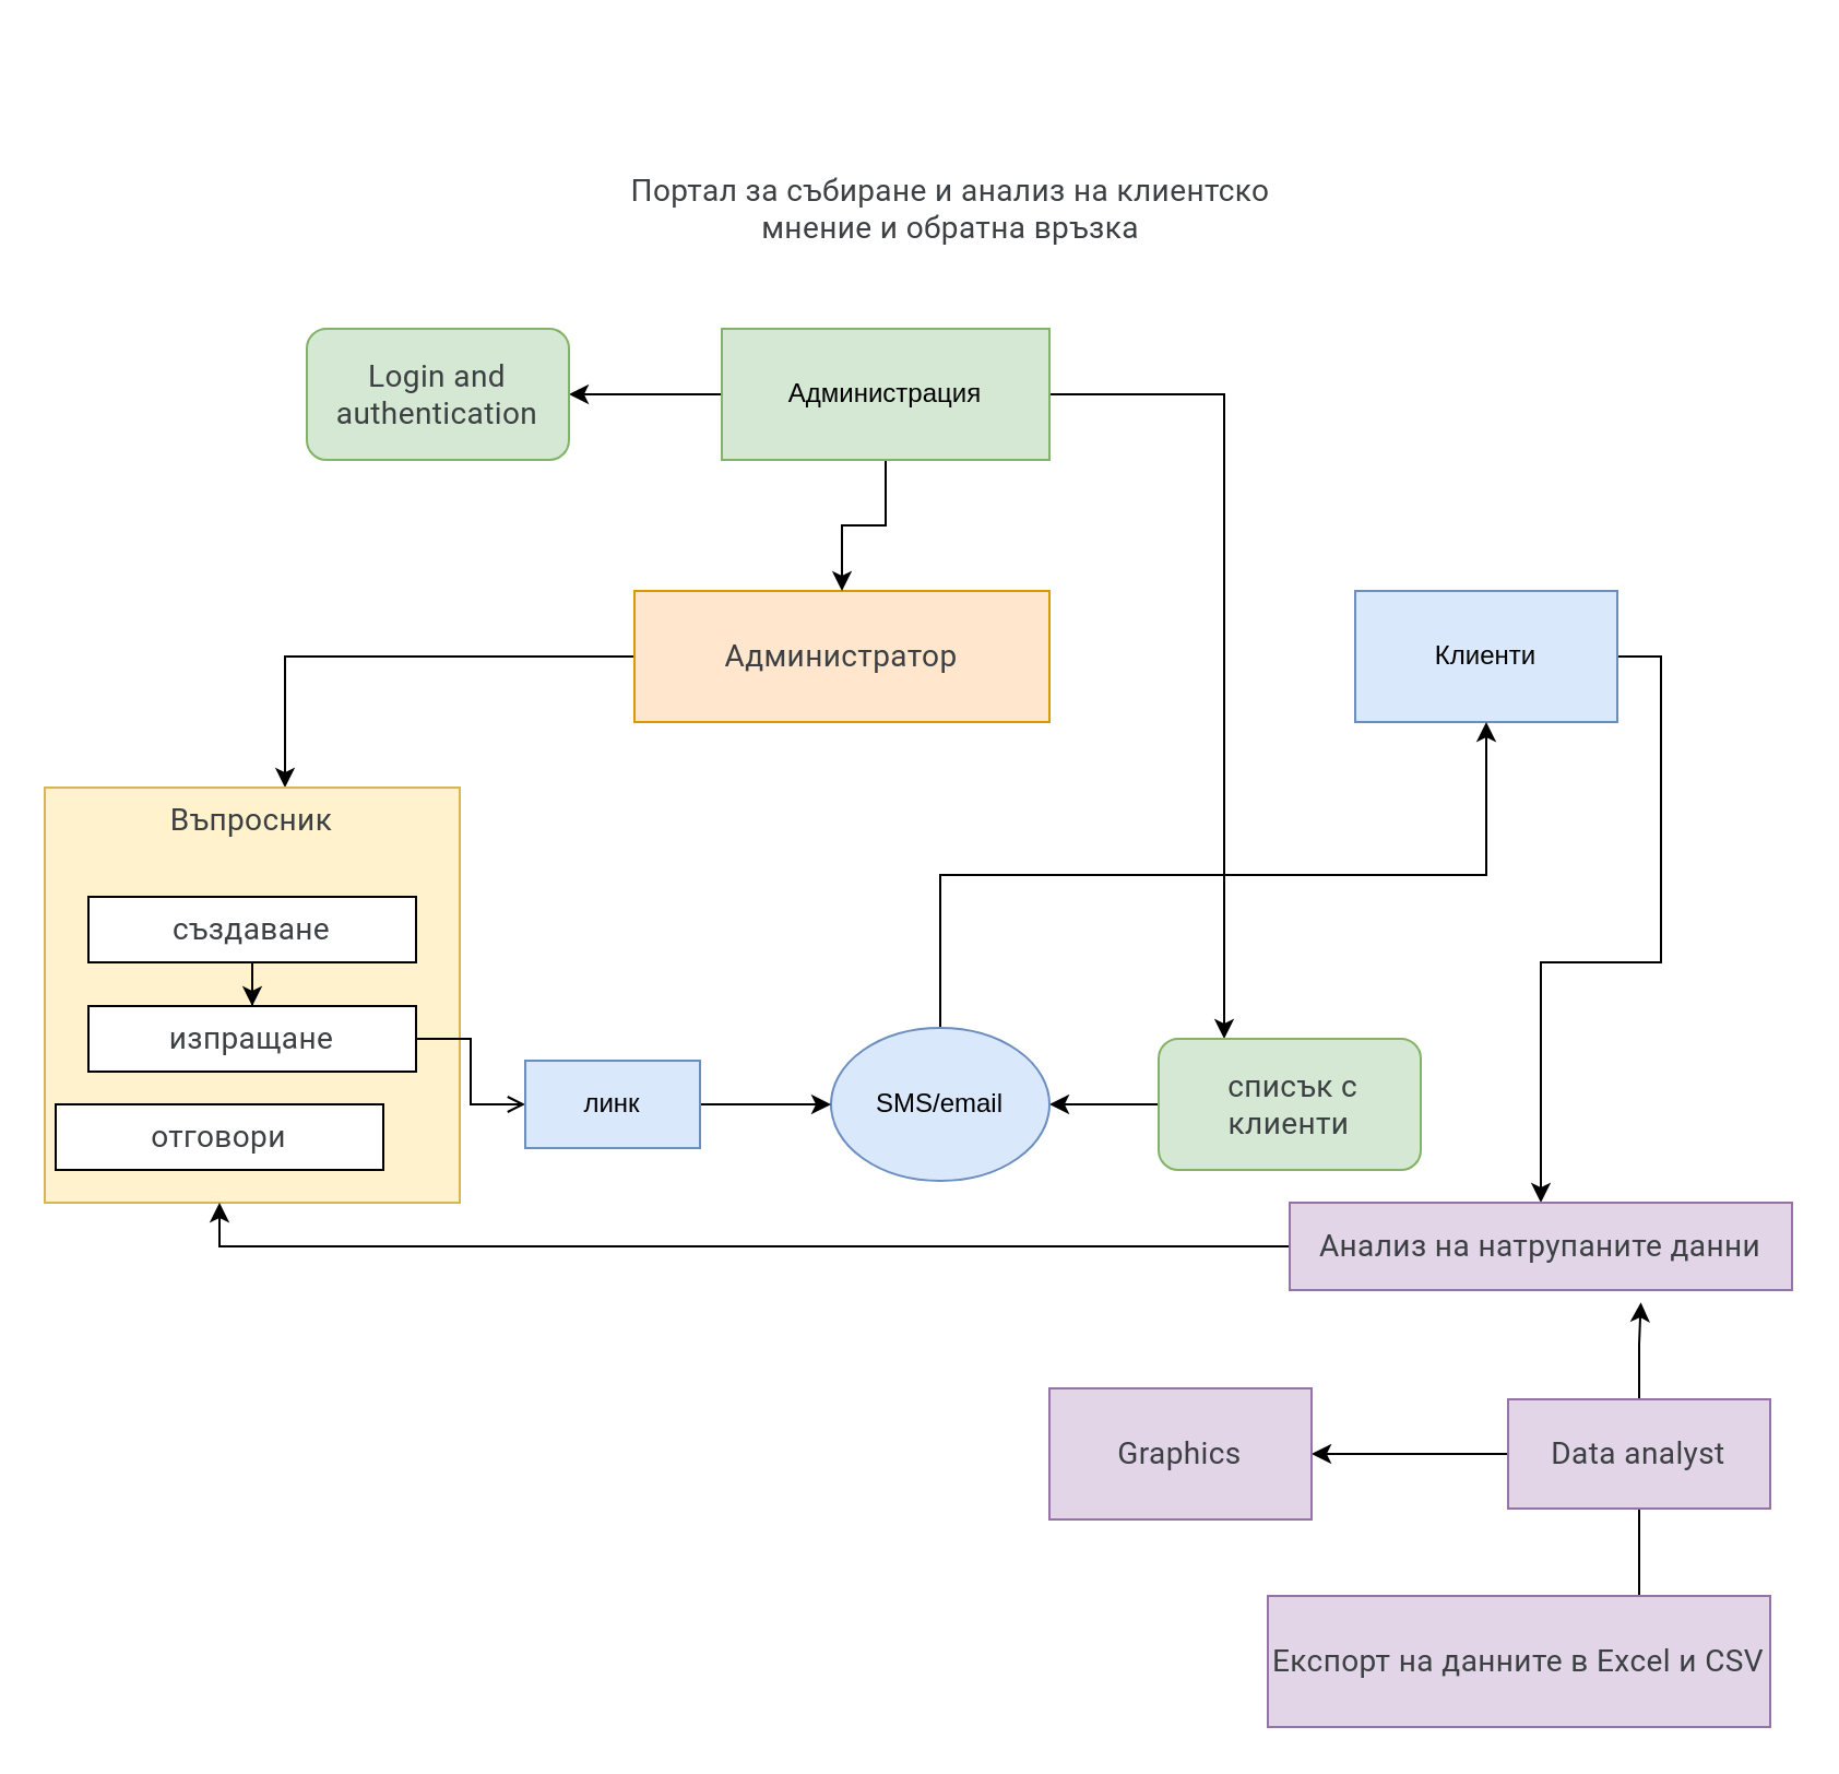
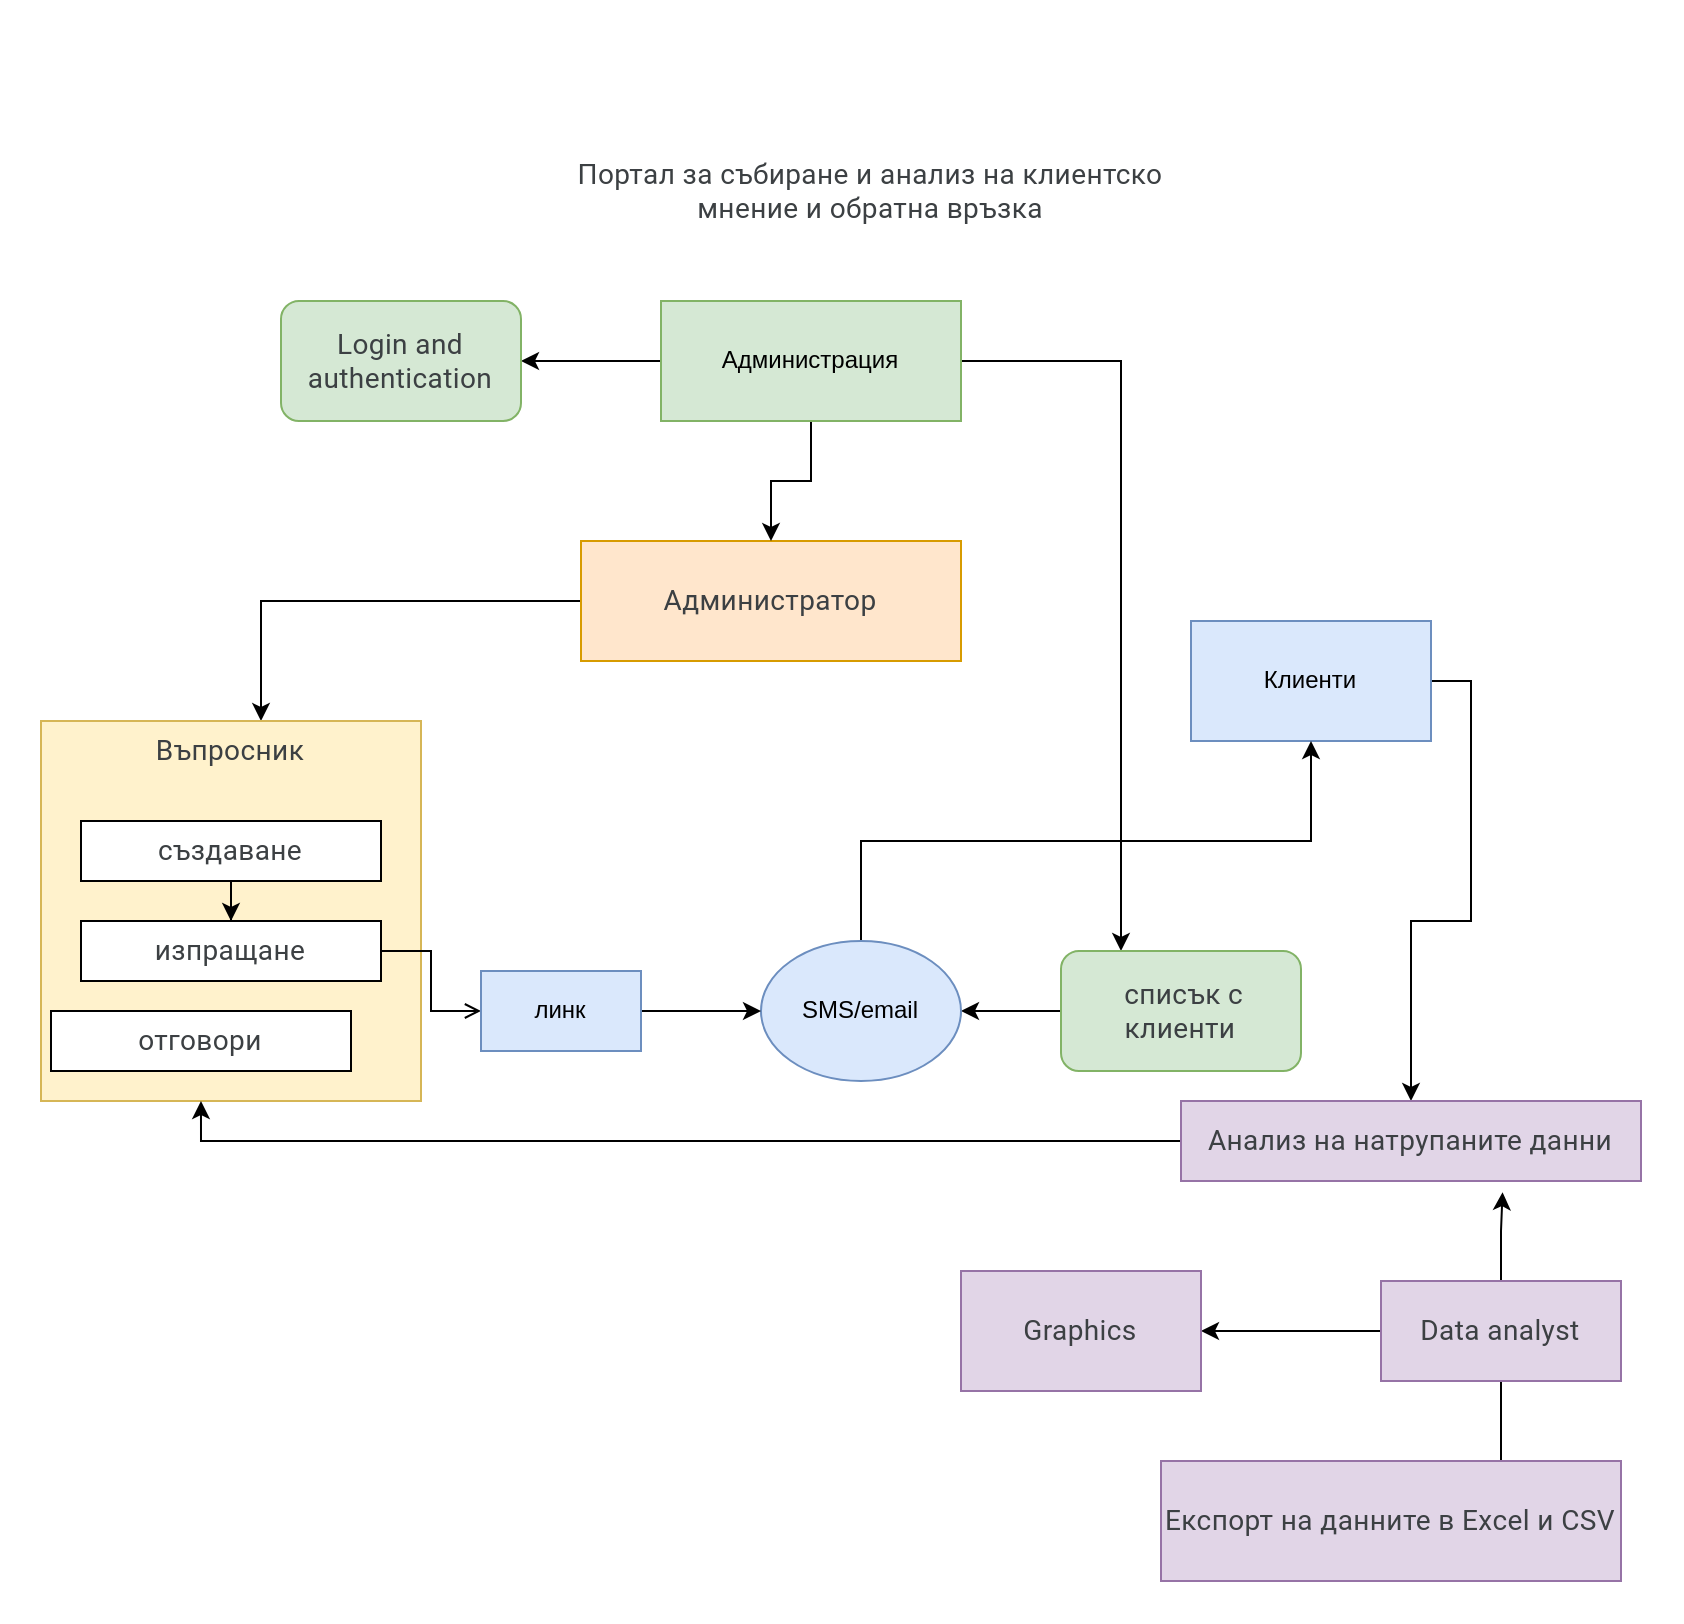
  <mxCell id="0" />
  <mxCell id="1" parent="0" />
  <mxCell id="2" value="&lt;span style=&quot;color: rgb(60 , 64 , 67) ; font-family: &amp;#34;roboto&amp;#34; , &amp;#34;arial&amp;#34; , sans-serif ; font-size: 14px ; letter-spacing: 0.2px&quot;&gt;Портал за събиране и анализ на клиентско мнение и обратна връзка&lt;/span&gt;" style="text;html=1;strokeColor=none;fillColor=none;align=center;verticalAlign=middle;whiteSpace=wrap;rounded=0;" parent="1" vertex="1"><mxGeometry x="280" y="20" width="310" height="150" as="geometry" /></mxCell>
  <mxCell id="3" style="edgeStyle=orthogonalEdgeStyle;rounded=0;orthogonalLoop=1;jettySize=auto;html=1;entryX=0.699;entryY=1.14;entryDx=0;entryDy=0;entryPerimeter=0;" parent="1" source="6" target="31" edge="1"><mxGeometry relative="1" as="geometry" /></mxCell>
  <mxCell id="4" style="edgeStyle=orthogonalEdgeStyle;rounded=0;orthogonalLoop=1;jettySize=auto;html=1;exitX=0;exitY=0.5;exitDx=0;exitDy=0;" parent="1" source="6" target="32" edge="1"><mxGeometry relative="1" as="geometry"><mxPoint x="600" y="685" as="targetPoint" /></mxGeometry></mxCell>
  <mxCell id="5" style="edgeStyle=orthogonalEdgeStyle;rounded=0;orthogonalLoop=1;jettySize=auto;html=1;exitX=0.5;exitY=1;exitDx=0;exitDy=0;" parent="1" source="6" edge="1"><mxGeometry relative="1" as="geometry"><mxPoint x="750" y="750" as="targetPoint" /></mxGeometry></mxCell>
  <mxCell id="6" value="&lt;span style=&quot;color: rgb(60 , 64 , 67) ; font-family: &amp;#34;roboto&amp;#34; , &amp;#34;arial&amp;#34; , sans-serif ; font-size: 14px ; letter-spacing: 0.2px&quot;&gt;&amp;nbsp;Data analyst&amp;nbsp;&lt;/span&gt;" style="rounded=0;whiteSpace=wrap;html=1;fillColor=#e1d5e7;strokeColor=#9673a6;" parent="1" vertex="1"><mxGeometry x="690" y="640" width="120" height="50" as="geometry" /></mxCell>
  <mxCell id="7" style="edgeStyle=orthogonalEdgeStyle;rounded=0;orthogonalLoop=1;jettySize=auto;html=1;exitX=0.5;exitY=1;exitDx=0;exitDy=0;entryX=0.5;entryY=0;entryDx=0;entryDy=0;startArrow=none;" parent="1" source="15" target="10" edge="1"><mxGeometry relative="1" as="geometry" /></mxCell>
  <mxCell id="8" style="edgeStyle=orthogonalEdgeStyle;rounded=0;orthogonalLoop=1;jettySize=auto;html=1;exitX=0;exitY=0.5;exitDx=0;exitDy=0;entryX=0.75;entryY=0;entryDx=0;entryDy=0;" parent="1" source="9" target="15" edge="1"><mxGeometry relative="1" as="geometry" /></mxCell>
  <mxCell id="9" value="&lt;span style=&quot;color: rgb(60 , 64 , 67) ; font-family: &amp;#34;roboto&amp;#34; , &amp;#34;arial&amp;#34; , sans-serif ; font-size: 14px ; letter-spacing: 0.2px&quot;&gt;Администратор&lt;/span&gt;" style="rounded=0;whiteSpace=wrap;html=1;fillColor=#ffe6cc;strokeColor=#d79b00;" parent="1" vertex="1"><mxGeometry x="290" y="270" width="190" height="60" as="geometry" /></mxCell>
  <mxCell id="10" value="" style="whiteSpace=wrap;html=1;aspect=fixed;fillColor=#fff2cc;strokeColor=#d6b656;" parent="1" vertex="1"><mxGeometry x="20" y="360" width="190" height="190" as="geometry" /></mxCell>
  <mxCell id="11" value="" style="edgeStyle=orthogonalEdgeStyle;rounded=0;orthogonalLoop=1;jettySize=auto;html=1;" parent="1" source="12" target="14" edge="1"><mxGeometry relative="1" as="geometry" /></mxCell>
  <mxCell id="12" value="&lt;span style=&quot;color: rgb(60 , 64 , 67) ; font-family: &amp;#34;roboto&amp;#34; , &amp;#34;arial&amp;#34; , sans-serif ; font-size: 14px ; letter-spacing: 0.2px ; text-align: left&quot;&gt;създаване&lt;/span&gt;" style="rounded=0;whiteSpace=wrap;html=1;" parent="1" vertex="1"><mxGeometry x="40" y="410" width="150" height="30" as="geometry" /></mxCell>
  <mxCell id="13" style="edgeStyle=orthogonalEdgeStyle;rounded=0;orthogonalLoop=1;jettySize=auto;html=1;exitX=1;exitY=0.5;exitDx=0;exitDy=0;endArrow=open;" parent="1" source="14" target="28" edge="1"><mxGeometry relative="1" as="geometry"><mxPoint x="230" y="505" as="targetPoint" /></mxGeometry></mxCell>
  <mxCell id="14" value="&lt;span style=&quot;color: rgb(60 , 64 , 67) ; font-family: &amp;#34;roboto&amp;#34; , &amp;#34;arial&amp;#34; , sans-serif ; font-size: 14px ; letter-spacing: 0.2px ; text-align: left&quot;&gt;изпращане&lt;/span&gt;" style="rounded=0;whiteSpace=wrap;html=1;" parent="1" vertex="1"><mxGeometry x="40" y="460" width="150" height="30" as="geometry" /></mxCell>
  <mxCell id="15" value="&lt;span style=&quot;color: rgb(60 , 64 , 67) ; font-family: &amp;#34;roboto&amp;#34; , &amp;#34;arial&amp;#34; , sans-serif ; font-size: 14px ; letter-spacing: 0.2px&quot;&gt;Въпросник&lt;/span&gt;" style="text;html=1;strokeColor=none;fillColor=none;align=center;verticalAlign=middle;whiteSpace=wrap;rounded=0;" parent="1" vertex="1"><mxGeometry x="85" y="360" width="60" height="30" as="geometry" /></mxCell>
  <mxCell id="16" style="edgeStyle=orthogonalEdgeStyle;rounded=0;orthogonalLoop=1;jettySize=auto;html=1;entryX=1;entryY=0.5;entryDx=0;entryDy=0;" parent="1" source="19" target="20" edge="1"><mxGeometry relative="1" as="geometry" /></mxCell>
  <mxCell id="17" value="" style="edgeStyle=orthogonalEdgeStyle;rounded=0;orthogonalLoop=1;jettySize=auto;html=1;" parent="1" source="19" target="9" edge="1"><mxGeometry relative="1" as="geometry" /></mxCell>
  <mxCell id="18" style="edgeStyle=orthogonalEdgeStyle;rounded=0;orthogonalLoop=1;jettySize=auto;html=1;exitX=1;exitY=0.5;exitDx=0;exitDy=0;entryX=0.25;entryY=0;entryDx=0;entryDy=0;" parent="1" source="19" target="22" edge="1"><mxGeometry relative="1" as="geometry" /></mxCell>
  <mxCell id="19" value="Администрация" style="rounded=0;whiteSpace=wrap;html=1;fillColor=#d5e8d4;strokeColor=#82b366;" parent="1" vertex="1"><mxGeometry x="330" y="150" width="150" height="60" as="geometry" /></mxCell>
  <mxCell id="20" value="&lt;span style=&quot;color: rgb(60 , 64 , 67) ; font-family: &amp;#34;roboto&amp;#34; , &amp;#34;arial&amp;#34; , sans-serif ; font-size: 14px ; letter-spacing: 0.2px ; text-align: left&quot;&gt;Login and authentication&lt;/span&gt;" style="rounded=1;whiteSpace=wrap;html=1;fillColor=#d5e8d4;strokeColor=#82b366;" parent="1" vertex="1"><mxGeometry x="140" y="150" width="120" height="60" as="geometry" /></mxCell>
  <mxCell id="21" style="edgeStyle=orthogonalEdgeStyle;rounded=0;orthogonalLoop=1;jettySize=auto;html=1;exitX=0;exitY=0.5;exitDx=0;exitDy=0;" parent="1" source="22" edge="1"><mxGeometry relative="1" as="geometry"><mxPoint x="480" y="505" as="targetPoint" /></mxGeometry></mxCell>
  <mxCell id="22" value="&lt;span style=&quot;color: rgb(60 , 64 , 67) ; font-family: &amp;#34;roboto&amp;#34; , &amp;#34;arial&amp;#34; , sans-serif ; font-size: 14px ; letter-spacing: 0.2px&quot;&gt;&amp;nbsp;списък с клиенти&lt;/span&gt;" style="rounded=1;whiteSpace=wrap;html=1;fillColor=#d5e8d4;strokeColor=#82b366;" parent="1" vertex="1"><mxGeometry x="530" y="475" width="120" height="60" as="geometry" /></mxCell>
  <mxCell id="23" style="edgeStyle=orthogonalEdgeStyle;rounded=0;orthogonalLoop=1;jettySize=auto;html=1;exitX=1;exitY=0.5;exitDx=0;exitDy=0;" parent="1" source="24" target="31" edge="1"><mxGeometry relative="1" as="geometry"><mxPoint x="760" y="560.8" as="targetPoint" /></mxGeometry></mxCell>
- <mxCell id="24" value="Клиенти" style="rounded=0;whiteSpace=wrap;html=1;fillColor=#dae8fc;strokeColor=#6c8ebf;" parent="1" vertex="1"><mxGeometry x="620" y="270" width="120" height="60" as="geometry" /></mxCell>
+ <mxCell id="24" value="Клиенти" style="rounded=0;whiteSpace=wrap;html=1;fillColor=#dae8fc;strokeColor=#6c8ebf;" parent="1" vertex="1"><mxGeometry x="595" y="310" width="120" height="60" as="geometry" /></mxCell>
  <mxCell id="25" style="edgeStyle=orthogonalEdgeStyle;rounded=0;orthogonalLoop=1;jettySize=auto;html=1;exitX=0.5;exitY=0;exitDx=0;exitDy=0;entryX=0.5;entryY=1;entryDx=0;entryDy=0;" parent="1" source="26" target="24" edge="1"><mxGeometry relative="1" as="geometry" /></mxCell>
  <mxCell id="26" value="SMS/email" style="ellipse;whiteSpace=wrap;html=1;fillColor=#dae8fc;strokeColor=#6c8ebf;" parent="1" vertex="1"><mxGeometry x="380" y="470" width="100" height="70" as="geometry" /></mxCell>
  <mxCell id="27" style="edgeStyle=orthogonalEdgeStyle;rounded=0;orthogonalLoop=1;jettySize=auto;html=1;entryX=0;entryY=0.5;entryDx=0;entryDy=0;" parent="1" source="28" target="26" edge="1"><mxGeometry relative="1" as="geometry" /></mxCell>
  <mxCell id="28" value="линк" style="rounded=0;whiteSpace=wrap;html=1;fillColor=#dae8fc;strokeColor=#6c8ebf;" parent="1" vertex="1"><mxGeometry x="240" y="485" width="80" height="40" as="geometry" /></mxCell>
  <mxCell id="29" value="&lt;span style=&quot;color: rgb(60 , 64 , 67) ; font-family: &amp;#34;roboto&amp;#34; , &amp;#34;arial&amp;#34; , sans-serif ; font-size: 14px ; letter-spacing: 0.2px ; text-align: left&quot;&gt;отговори&lt;/span&gt;" style="rounded=0;whiteSpace=wrap;html=1;" parent="1" vertex="1"><mxGeometry x="25" y="505" width="150" height="30" as="geometry" /></mxCell>
  <mxCell id="30" style="edgeStyle=orthogonalEdgeStyle;rounded=0;orthogonalLoop=1;jettySize=auto;html=1;entryX=0.421;entryY=1;entryDx=0;entryDy=0;entryPerimeter=0;" parent="1" source="31" target="10" edge="1"><mxGeometry relative="1" as="geometry" /></mxCell>
  <mxCell id="31" value="&lt;div&gt;&lt;font color=&quot;#3c4043&quot; face=&quot;roboto, arial, sans-serif&quot;&gt;&lt;span style=&quot;font-size: 14px ; letter-spacing: 0.2px&quot;&gt;Анализ на натрупаните данни&lt;/span&gt;&lt;/font&gt;&lt;/div&gt;" style="rounded=0;whiteSpace=wrap;html=1;fillColor=#e1d5e7;strokeColor=#9673a6;" parent="1" vertex="1"><mxGeometry x="590" y="550" width="230" height="40" as="geometry" /></mxCell>
  <mxCell id="32" value="&lt;div style=&quot;text-align: left&quot;&gt;&lt;font color=&quot;#3c4043&quot; face=&quot;Roboto, Arial, sans-serif&quot;&gt;&lt;span style=&quot;font-size: 14px ; letter-spacing: 0.2px&quot;&gt;Graphics&lt;/span&gt;&lt;/font&gt;&lt;/div&gt;" style="rounded=0;whiteSpace=wrap;html=1;fillColor=#e1d5e7;strokeColor=#9673a6;" parent="1" vertex="1"><mxGeometry x="480" y="635" width="120" height="60" as="geometry" /></mxCell>
  <mxCell id="33" value="&lt;span style=&quot;color: rgb(60 , 64 , 67) ; font-family: &amp;#34;roboto&amp;#34; , &amp;#34;arial&amp;#34; , sans-serif ; font-size: 14px ; letter-spacing: 0.2px ; text-align: left&quot;&gt;Експорт на данните в Excel и CSV&lt;/span&gt;" style="rounded=0;whiteSpace=wrap;html=1;fillColor=#e1d5e7;strokeColor=#9673a6;" parent="1" vertex="1"><mxGeometry x="580" y="730" width="230" height="60" as="geometry" /></mxCell>
